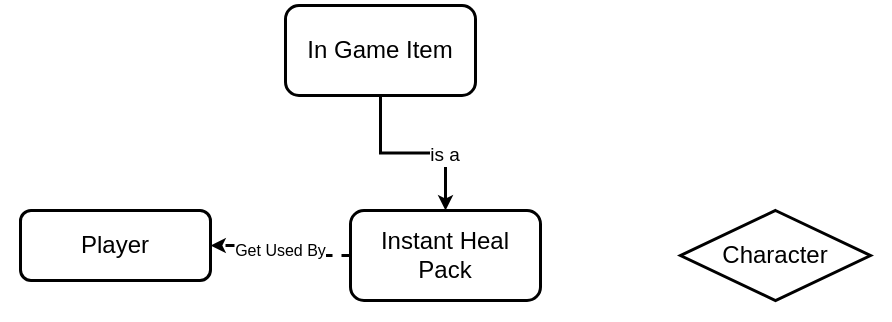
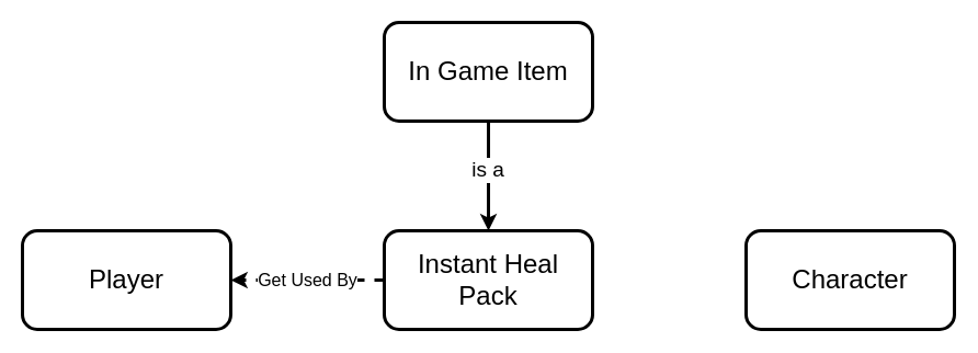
  <mxCell id="0" />
  <mxCell id="1" parent="0" />
  <mxCell id="2" value="Get Used By" style="edgeStyle=orthogonalEdgeStyle;rounded=0;orthogonalLoop=1;jettySize=auto;html=1;exitX=0;exitY=0.5;exitDx=0;exitDy=0;fontSize=16;strokeWidth=3;dashed=1;" parent="1" source="3" target="4" edge="1"><mxGeometry relative="1" as="geometry" /></mxCell>
  <mxCell id="3" value="&lt;font style=&quot;font-size: 24px&quot;&gt;Instant Heal Pack&lt;br&gt;&lt;/font&gt;" style="rounded=1;whiteSpace=wrap;html=1;strokeWidth=3;" parent="1" vertex="1"><mxGeometry x="350" y="210" width="190" height="90" as="geometry" /></mxCell>
- <mxCell id="4" value="&lt;font style=&quot;font-size: 24px&quot;&gt;Player&lt;/font&gt;" style="rounded=1;whiteSpace=wrap;html=1;strokeWidth=3;" parent="1" vertex="1"><mxGeometry x="20" y="210" width="190" height="70" as="geometry" /></mxCell>
- <mxCell id="5" value="&lt;font style=&quot;font-size: 24px&quot;&gt;Character&lt;/font&gt;" style="rhombus;whiteSpace=wrap;html=1;strokeWidth=3;" parent="1" vertex="1"><mxGeometry x="680" y="210" width="190" height="90" as="geometry" /></mxCell>
+ <mxCell id="4" value="&lt;font style=&quot;font-size: 24px&quot;&gt;Player&lt;/font&gt;" style="rounded=1;whiteSpace=wrap;html=1;strokeWidth=3;" parent="1" vertex="1"><mxGeometry x="20" y="210" width="190" height="90" as="geometry" /></mxCell>
+ <mxCell id="5" value="&lt;font style=&quot;font-size: 24px&quot;&gt;Character&lt;/font&gt;" style="rounded=1;whiteSpace=wrap;html=1;strokeWidth=3;" parent="1" vertex="1"><mxGeometry x="680" y="210" width="190" height="90" as="geometry" /></mxCell>
  <mxCell id="6" style="edgeStyle=orthogonalEdgeStyle;rounded=0;orthogonalLoop=1;jettySize=auto;html=1;entryX=0.5;entryY=0;entryDx=0;entryDy=0;fontSize=19;strokeWidth=3;" edge="1" parent="1" source="7" target="3"><mxGeometry relative="1" as="geometry" /></mxCell>
- <mxCell id="7" value="&lt;font style=&quot;font-size: 24px&quot;&gt;In Game Item&lt;br&gt;&lt;/font&gt;" style="rounded=1;whiteSpace=wrap;html=1;strokeWidth=3;" vertex="1" parent="1"><mxGeometry x="285" y="5" width="190" height="90" as="geometry" /></mxCell>
+ <mxCell id="7" value="&lt;font style=&quot;font-size: 24px&quot;&gt;In Game Item&lt;br&gt;&lt;/font&gt;" style="rounded=1;whiteSpace=wrap;html=1;strokeWidth=3;" vertex="1" parent="1"><mxGeometry x="350" y="20" width="190" height="90" as="geometry" /></mxCell>
  <mxCell id="8" value="is a" style="text;html=1;strokeColor=none;fillColor=none;align=center;verticalAlign=middle;whiteSpace=wrap;rounded=0;labelBackgroundColor=default;fontSize=19;" vertex="1" parent="1"><mxGeometry x="415" y="140" width="60" height="30" as="geometry" /></mxCell>
